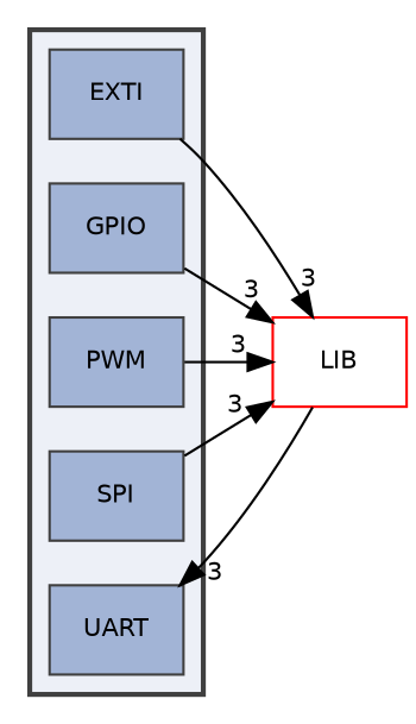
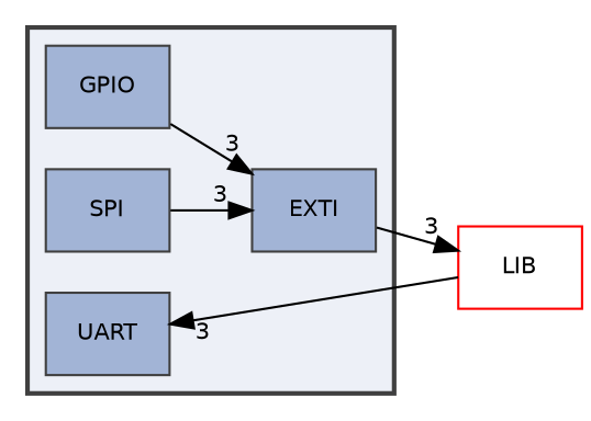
  digraph {
    compound=true
    fontname="DejaVu Sans"
    rankdir=LR
    node [color=grey25 fillcolor="#a2b4d6" fontname="DejaVu Sans" fontsize=10 shape=box style="filled,"]
    edge [fontname="DejaVu Sans" fontsize=10 headlabel=3 labeldistance=1.5 labelfontname=Helvetica labelfontsize=10]
    n1 [label=EXTI]
    n2 [label=GPIO]
-   n3 [label=PWM]
    n4 [label=SPI]
    n5 [label=UART]
    n6 [color=red fillcolor="#edf0f7" label=LIB style=""]
    subgraph cluster_1 {
      bgcolor="#edf0f7"
      fontsize=10
      pencolor=grey25
      style="filled,bold,"
      n1
      n2
-     n3
      n4
      n5
    }
    n1 -> n6
-   n2 -> n6
-   n3 -> n6
-   n4 -> n6
+   n2 -> n1
+   n4 -> n1
    n6 -> n5
  }
